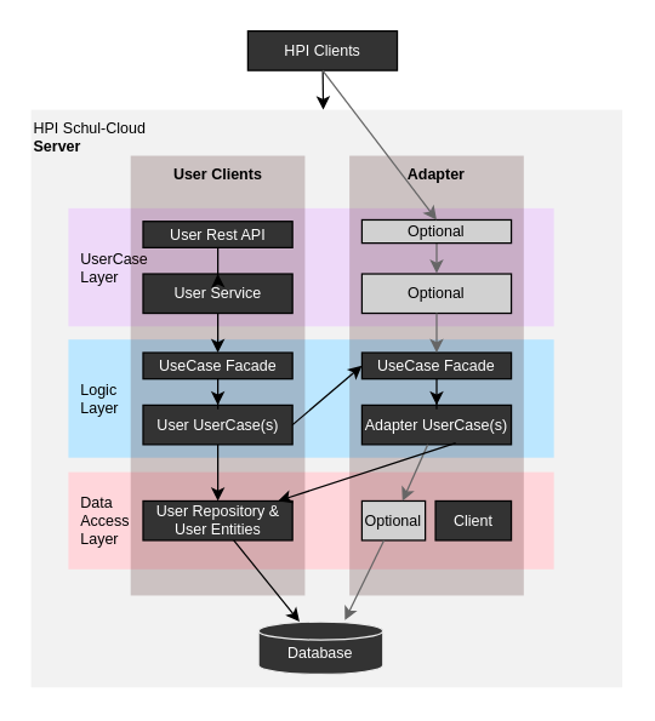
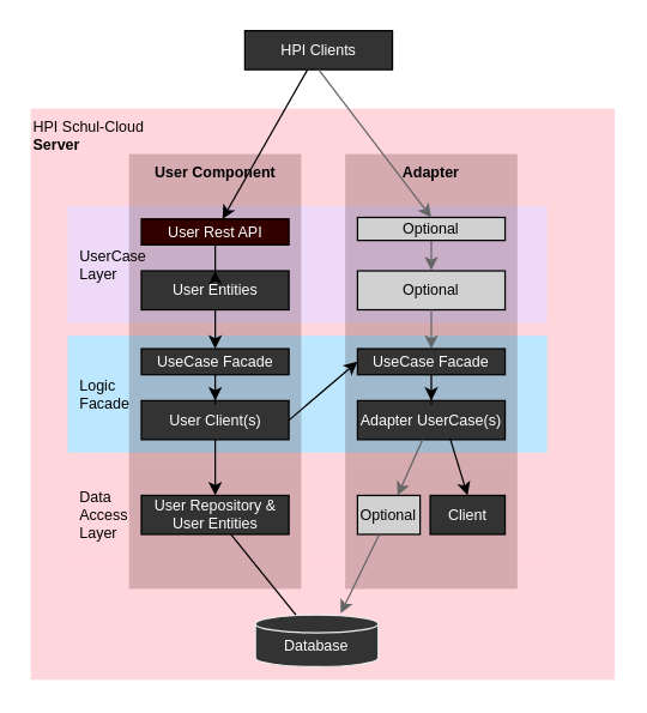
  <mxCell id="0" />
  <mxCell id="1" parent="0" />
- <mxCell id="2" value="HPI Schul-Cloud &lt;br style=&quot;font-size: 10px;&quot;&gt;&lt;b style=&quot;font-size: 10px;&quot;&gt;Server&lt;/b&gt;" style="rounded=0;whiteSpace=wrap;html=1;fontSize=10;align=left;verticalAlign=top;strokeColor=none;fillColor=#F2F2F2;" parent="1" vertex="1"><mxGeometry x="20" y="72" width="390" height="381.33" as="geometry" /></mxCell>
- <mxCell id="3" value="Logic &lt;br style=&quot;font-size: 10px;&quot;&gt;Layer" style="rounded=0;whiteSpace=wrap;html=1;align=left;spacingLeft=6;strokeColor=none;fillColor=#BCE7FF;fontSize=10;" parent="1" vertex="1"><mxGeometry x="44.632" y="223.665" width="320.211" height="77.999" as="geometry" /></mxCell>
+ <mxCell id="2" value="HPI Schul-Cloud &lt;br style=&quot;font-size: 10px;&quot;&gt;&lt;b style=&quot;font-size: 10px;&quot;&gt;Server&lt;/b&gt;" style="rounded=0;whiteSpace=wrap;html=1;fontSize=10;align=left;verticalAlign=top;strokeColor=none;fillColor=#ffd6db;" parent="1" vertex="1"><mxGeometry x="20" y="72" width="390" height="381.33" as="geometry" /></mxCell>
+ <mxCell id="3" value="Logic &lt;br style=&quot;font-size: 10px;&quot;&gt;Facade" style="rounded=0;whiteSpace=wrap;html=1;align=left;spacingLeft=6;strokeColor=none;fillColor=#BCE7FF;fontSize=10;" parent="1" vertex="1"><mxGeometry x="44.632" y="223.665" width="320.211" height="77.999" as="geometry" /></mxCell>
  <mxCell id="4" value="UserCase&lt;br style=&quot;font-size: 10px;&quot;&gt;Layer" style="rounded=0;whiteSpace=wrap;html=1;align=left;spacingLeft=6;strokeColor=none;fillColor=#EED9F9;fontSize=10;" parent="1" vertex="1"><mxGeometry x="44.632" y="136.999" width="320.211" height="77.999" as="geometry" /></mxCell>
  <mxCell id="5" value="Data&lt;br style=&quot;font-size: 10px;&quot;&gt;Access&lt;br style=&quot;font-size: 10px;&quot;&gt;Layer" style="rounded=0;whiteSpace=wrap;html=1;align=left;spacingLeft=6;strokeColor=none;fillColor=#FFD6DB;fontSize=10;" parent="1" vertex="1"><mxGeometry x="44.632" y="311.198" width="320.211" height="64.133" as="geometry" /></mxCell>
- <mxCell id="6" value="User Clients" style="rounded=0;whiteSpace=wrap;html=1;align=center;opacity=20;fillColor=#330000;labelPosition=center;verticalLabelPosition=middle;verticalAlign=top;fontStyle=1;fontSize=10;strokeColor=none;" parent="1" vertex="1"><mxGeometry x="85.684" y="102.333" width="114.947" height="290.331" as="geometry" /></mxCell>
+ <mxCell id="6" value="User Component" style="rounded=0;whiteSpace=wrap;html=1;align=center;opacity=20;fillColor=#330000;labelPosition=center;verticalLabelPosition=middle;verticalAlign=top;fontStyle=1;fontSize=10;strokeColor=none;" parent="1" vertex="1"><mxGeometry x="85.684" y="102.333" width="114.947" height="290.331" as="geometry" /></mxCell>
  <mxCell id="7" style="edgeStyle=orthogonalEdgeStyle;rounded=0;orthogonalLoop=1;jettySize=auto;html=1;exitX=0.5;exitY=1;exitDx=0;exitDy=0;fontSize=10;" parent="1" edge="1"><mxGeometry relative="1" as="geometry"><mxPoint x="199.811" y="298.198" as="sourcePoint" /><mxPoint x="199.811" y="298.198" as="targetPoint" /></mxGeometry></mxCell>
- <mxCell id="8" value="User Service" style="rounded=0;whiteSpace=wrap;html=1;align=center;fillColor=#333333;fontColor=#FFFFFF;fontSize=10;" parent="1" vertex="1"><mxGeometry x="93.895" y="180.332" width="98.526" height="26.0" as="geometry" /></mxCell>
+ <mxCell id="8" value="User Entities" style="rounded=0;whiteSpace=wrap;html=1;align=center;fillColor=#333333;fontColor=#FFFFFF;fontSize=10;" parent="1" vertex="1"><mxGeometry x="93.895" y="180.332" width="98.526" height="26.0" as="geometry" /></mxCell>
  <mxCell id="9" style="edgeStyle=orthogonalEdgeStyle;rounded=0;orthogonalLoop=1;jettySize=auto;html=1;entryX=0.5;entryY=0;entryDx=0;entryDy=0;fontSize=10;" parent="1" source="10" target="8" edge="1"><mxGeometry relative="1" as="geometry" /></mxCell>
- <mxCell id="10" value="User Rest API" style="rounded=0;whiteSpace=wrap;html=1;align=center;fillColor=#333333;fontColor=#FFFFFF;fontSize=10;" parent="1" vertex="1"><mxGeometry x="93.895" y="145.666" width="98.526" height="17.333" as="geometry" /></mxCell>
- <mxCell id="11" value="User UserCase(s)" style="rounded=0;whiteSpace=wrap;html=1;align=center;fillColor=#333333;fontColor=#FFFFFF;fontSize=10;" parent="1" vertex="1"><mxGeometry x="93.895" y="266.998" width="98.526" height="26.0" as="geometry" /></mxCell>
+ <mxCell id="10" value="User Rest API" style="rounded=0;whiteSpace=wrap;html=1;align=center;fillColor=#330000;fontColor=#FFFFFF;fontSize=10;" parent="1" vertex="1"><mxGeometry x="93.895" y="145.666" width="98.526" height="17.333" as="geometry" /></mxCell>
+ <mxCell id="11" value="User Client(s)" style="rounded=0;whiteSpace=wrap;html=1;align=center;fillColor=#333333;fontColor=#FFFFFF;fontSize=10;" parent="1" vertex="1"><mxGeometry x="93.895" y="266.998" width="98.526" height="26.0" as="geometry" /></mxCell>
  <mxCell id="12" style="edgeStyle=orthogonalEdgeStyle;rounded=0;orthogonalLoop=1;jettySize=auto;html=1;fontSize=10;" parent="1" source="13" target="11" edge="1"><mxGeometry relative="1" as="geometry" /></mxCell>
  <mxCell id="13" value="UseCase Facade" style="rounded=0;whiteSpace=wrap;html=1;align=center;fillColor=#333333;fontColor=#FFFFFF;fontSize=10;" parent="1" vertex="1"><mxGeometry x="93.895" y="232.332" width="98.526" height="17.333" as="geometry" /></mxCell>
  <mxCell id="14" style="edgeStyle=orthogonalEdgeStyle;rounded=0;orthogonalLoop=1;jettySize=auto;html=1;fontSize=10;" parent="1" source="8" target="13" edge="1"><mxGeometry relative="1" as="geometry" /></mxCell>
  <mxCell id="15" value="User Repository &amp;amp; User Entities" style="rounded=0;whiteSpace=wrap;html=1;align=center;fillColor=#333333;fontColor=#FFFFFF;fontSize=10;" parent="1" vertex="1"><mxGeometry x="93.895" y="330.264" width="98.526" height="26.0" as="geometry" /></mxCell>
  <mxCell id="16" style="edgeStyle=orthogonalEdgeStyle;rounded=0;orthogonalLoop=1;jettySize=auto;html=1;fontSize=10;" parent="1" source="11" target="15" edge="1"><mxGeometry relative="1" as="geometry" /></mxCell>
- <mxCell id="17" style="rounded=0;orthogonalLoop=1;jettySize=auto;html=1;fontSize=10;fontColor=#FFFFFF;" parent="1" source="18" target="2" edge="1"><mxGeometry relative="1" as="geometry" /></mxCell>
+ <mxCell id="17" style="rounded=0;orthogonalLoop=1;jettySize=auto;html=1;fontSize=10;fontColor=#FFFFFF;" parent="1" source="18" target="10" edge="1"><mxGeometry relative="1" as="geometry" /></mxCell>
  <mxCell id="18" value="HPI Clients" style="rounded=0;whiteSpace=wrap;html=1;align=center;fillColor=#333333;fontColor=#FFFFFF;fontSize=10;" parent="1" vertex="1"><mxGeometry x="163.005" y="20" width="98.526" height="26.0" as="geometry" /></mxCell>
  <mxCell id="19" value="Database" style="shape=cylinder2;whiteSpace=wrap;html=1;boundedLbl=1;backgroundOutline=1;size=6;rounded=0;fillColor=#333333;fontSize=10;fontColor=#FFFFFF;align=center;strokeColor=#EBEBEB;verticalAlign=middle;spacingTop=6;" parent="1" vertex="1"><mxGeometry x="169.995" y="409.997" width="82.105" height="34.666" as="geometry" /></mxCell>
- <mxCell id="20" style="rounded=0;orthogonalLoop=1;jettySize=auto;html=1;fontSize=10;fontColor=#FFFFFF;" parent="1" source="15" target="19" edge="1"><mxGeometry relative="1" as="geometry" /></mxCell>
+ <mxCell id="20" style="rounded=0;orthogonalLoop=1;jettySize=auto;html=1;fontSize=10;fontColor=#FFFFFF;endArrow=none;" parent="1" source="15" target="19" edge="1"><mxGeometry relative="1" as="geometry" /></mxCell>
  <mxCell id="21" value="Adapter" style="rounded=0;whiteSpace=wrap;html=1;align=center;opacity=20;fillColor=#330000;labelPosition=center;verticalLabelPosition=middle;verticalAlign=top;fontStyle=1;fontSize=10;strokeColor=none;" parent="1" vertex="1"><mxGeometry x="230.004" y="102.333" width="114.947" height="290.331" as="geometry" /></mxCell>
  <mxCell id="22" style="edgeStyle=orthogonalEdgeStyle;rounded=0;orthogonalLoop=1;jettySize=auto;html=1;exitX=0.5;exitY=1;exitDx=0;exitDy=0;fontSize=10;" parent="1" edge="1"><mxGeometry relative="1" as="geometry"><mxPoint x="344.131" y="298.198" as="sourcePoint" /><mxPoint x="344.131" y="298.198" as="targetPoint" /></mxGeometry></mxCell>
  <mxCell id="23" value="Optional" style="rounded=0;whiteSpace=wrap;html=1;align=center;fontSize=10;fillColor=#D1D1D1;" parent="1" vertex="1"><mxGeometry x="238.215" y="180.332" width="98.526" height="26.0" as="geometry" /></mxCell>
  <mxCell id="24" style="edgeStyle=orthogonalEdgeStyle;rounded=0;orthogonalLoop=1;jettySize=auto;html=1;entryX=0.5;entryY=0;entryDx=0;entryDy=0;fontSize=10;strokeColor=#666666;" parent="1" source="25" target="23" edge="1"><mxGeometry relative="1" as="geometry" /></mxCell>
  <mxCell id="25" value="Optional" style="rounded=0;whiteSpace=wrap;html=1;align=center;fontSize=10;fillColor=#D1D1D1;" parent="1" vertex="1"><mxGeometry x="238.215" y="144.666" width="98.526" height="15.333" as="geometry" /></mxCell>
  <mxCell id="26" value="Adapter UserCase(s)" style="rounded=0;whiteSpace=wrap;html=1;align=center;fillColor=#333333;fontColor=#FFFFFF;fontSize=10;" parent="1" vertex="1"><mxGeometry x="238.215" y="266.998" width="98.526" height="26.0" as="geometry" /></mxCell>
  <mxCell id="27" style="edgeStyle=orthogonalEdgeStyle;rounded=0;orthogonalLoop=1;jettySize=auto;html=1;fontSize=10;" parent="1" source="28" target="26" edge="1"><mxGeometry relative="1" as="geometry" /></mxCell>
  <mxCell id="28" value="UseCase Facade" style="rounded=0;whiteSpace=wrap;html=1;align=center;fillColor=#333333;fontColor=#FFFFFF;fontSize=10;" parent="1" vertex="1"><mxGeometry x="238.215" y="232.332" width="98.526" height="17.333" as="geometry" /></mxCell>
  <mxCell id="29" style="edgeStyle=orthogonalEdgeStyle;rounded=0;orthogonalLoop=1;jettySize=auto;html=1;fontSize=10;strokeColor=#666666;" parent="1" source="23" target="28" edge="1"><mxGeometry relative="1" as="geometry" /></mxCell>
  <mxCell id="30" value="Optional" style="rounded=0;whiteSpace=wrap;html=1;align=center;fontSize=10;fillColor=#D1D1D1;" parent="1" vertex="1"><mxGeometry x="238.21" y="330.26" width="41.79" height="26" as="geometry" /></mxCell>
  <mxCell id="31" style="rounded=0;orthogonalLoop=1;jettySize=auto;html=1;fontSize=10;strokeColor=#666666;" parent="1" source="26" target="30" edge="1"><mxGeometry relative="1" as="geometry"><mxPoint x="258" y="290" as="sourcePoint" /></mxGeometry></mxCell>
  <mxCell id="32" style="rounded=0;orthogonalLoop=1;jettySize=auto;html=1;fontSize=10;fontColor=#FFFFFF;entryX=0.694;entryY=-0.029;entryDx=0;entryDy=0;entryPerimeter=0;strokeColor=#666666;" parent="1" source="30" target="19" edge="1"><mxGeometry relative="1" as="geometry"><mxPoint x="287.478" y="409.997" as="targetPoint" /></mxGeometry></mxCell>
  <mxCell id="33" style="rounded=0;orthogonalLoop=1;jettySize=auto;html=1;fontSize=10;exitX=1;exitY=0.5;exitDx=0;exitDy=0;entryX=0;entryY=0.5;entryDx=0;entryDy=0;" parent="1" source="11" target="28" edge="1"><mxGeometry relative="1" as="geometry"><mxPoint x="346.741" y="289.998" as="sourcePoint" /><mxPoint x="459.3" y="56" as="targetPoint" /></mxGeometry></mxCell>
  <mxCell id="34" style="rounded=0;orthogonalLoop=1;jettySize=auto;html=1;fontSize=10;fontColor=#FFFFFF;exitX=0.5;exitY=1;exitDx=0;exitDy=0;entryX=0.5;entryY=0;entryDx=0;entryDy=0;strokeColor=#666666;" parent="1" source="18" target="25" edge="1"><mxGeometry relative="1" as="geometry"><mxPoint x="153.158" y="56" as="sourcePoint" /><mxPoint x="153.158" y="155.666" as="targetPoint" /></mxGeometry></mxCell>
  <mxCell id="35" value="Client" style="rounded=0;whiteSpace=wrap;html=1;align=center;fillColor=#333333;fontColor=#FFFFFF;fontSize=10;" vertex="1" parent="1"><mxGeometry x="286.74" y="330.26" width="50" height="26" as="geometry" /></mxCell>
- <mxCell id="36" style="rounded=0;orthogonalLoop=1;jettySize=auto;html=1;fontSize=10;exitX=0.627;exitY=0.962;exitDx=0;exitDy=0;exitPerimeter=0;" edge="1" parent="1" source="26" target="15"><mxGeometry relative="1" as="geometry"><mxPoint x="153.2" y="302.998" as="sourcePoint" /><mxPoint x="153.2" y="340.264" as="targetPoint" /></mxGeometry></mxCell>
+ <mxCell id="36" style="rounded=0;orthogonalLoop=1;jettySize=auto;html=1;fontSize=10;exitX=0.627;exitY=0.962;exitDx=0;exitDy=0;entryX=0.5;entryY=0;entryDx=0;entryDy=0;exitPerimeter=0;" edge="1" parent="1" source="26" target="35"><mxGeometry relative="1" as="geometry"><mxPoint x="153.2" y="302.998" as="sourcePoint" /><mxPoint x="153.2" y="340.264" as="targetPoint" /></mxGeometry></mxCell>
